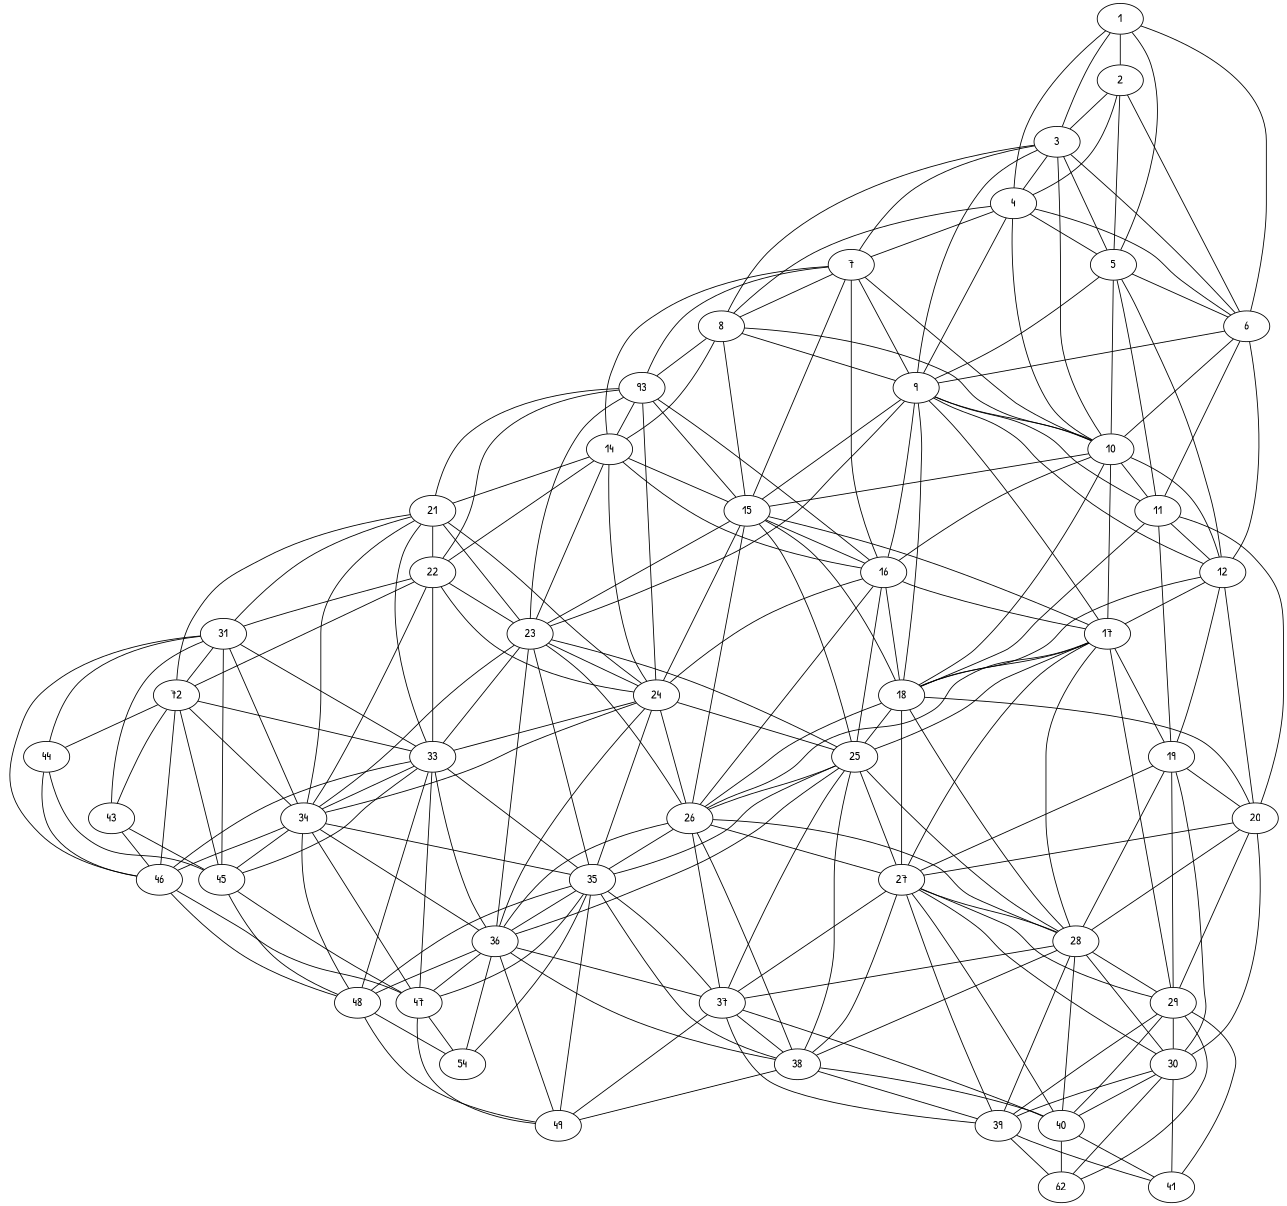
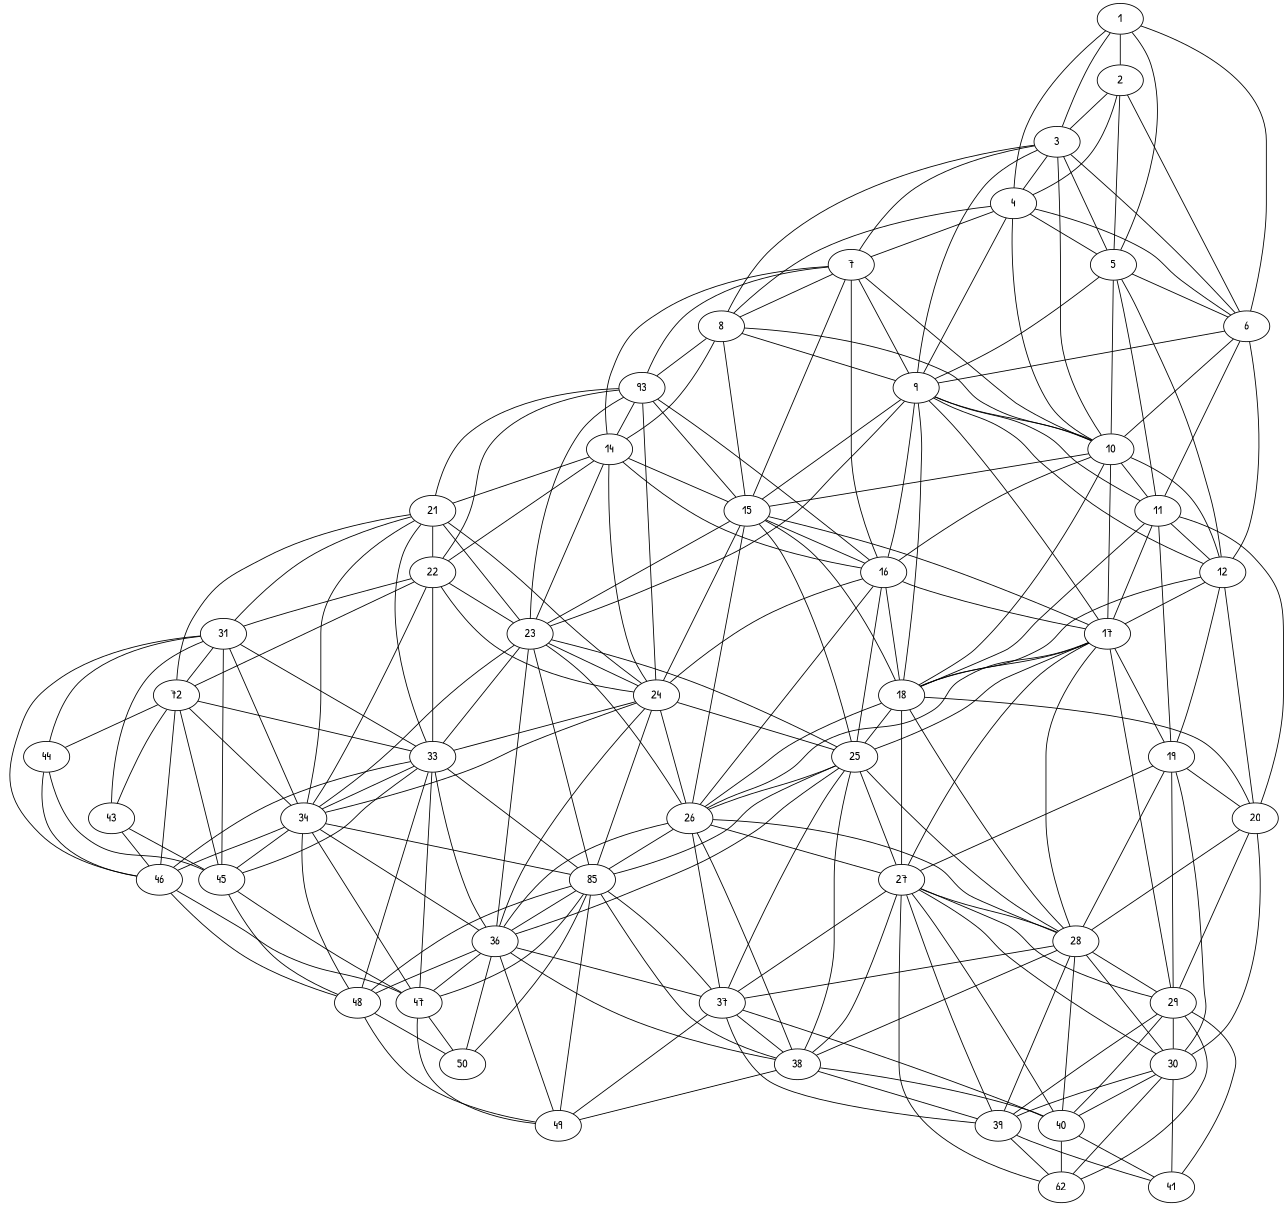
  graph {
    fontname="Patrick Hand"
    node [fontname="Patrick Hand"]
    edge [fontname="Patrick Hand"]
    1
    2
    3
    4
    5
    6
    7
    8
    9
    10
    11
    12
    n13 [label=93]
    14
    15
    16
    17
    18
    23
    19
    20
    21
    22
    24
    25
    26
    27
    28
    29
    30
    31
    n32 [label=72]
    33
    34
-   35
+   35 [label=85]
    36
    37
    38
    39
    40
    41
    n42 [label=62]
    43
    44
    45
    46
    47
    48
    49
-   50 [label=54]
+   50
    1 -- 2
    1 -- 3
    1 -- 4
    1 -- 5
    1 -- 6
    2 -- 3
    2 -- 4
    2 -- 5
    2 -- 6
    3 -- 4
    3 -- 5
    3 -- 6
    3 -- 7
    3 -- 8
    3 -- 9
    3 -- 10
    4 -- 5
    4 -- 6
    4 -- 7
    4 -- 8
    4 -- 9
    4 -- 10
    5 -- 6
    5 -- 9
    5 -- 10
    5 -- 11
    5 -- 12
    6 -- 9
    6 -- 10
    6 -- 11
    6 -- 12
    7 -- 8
    7 -- 9
    7 -- 10
    7 -- n13
    7 -- 14
    7 -- 15
    7 -- 16
    8 -- 9
    8 -- 10
    8 -- n13
    8 -- 14
    8 -- 15
    9 -- 10
    9 -- 11
    9 -- 12
    9 -- 15
    9 -- 16
    9 -- 17
    9 -- 18
    9 -- 23
    10 -- 11
    10 -- 12
    10 -- 15
    10 -- 16
    10 -- 17
    10 -- 18
    11 -- 12
+   11 -- 17
    11 -- 18
    11 -- 19
    11 -- 20
    12 -- 17
    12 -- 18
    12 -- 19
    12 -- 20
    n13 -- 14
    n13 -- 15
    n13 -- 16
    n13 -- 23
    n13 -- 21
    n13 -- 22
    n13 -- 24
    14 -- 15
    14 -- 16
    14 -- 23
    14 -- 21
    14 -- 22
    14 -- 24
    15 -- 16
    15 -- 17
    15 -- 18
    15 -- 23
    15 -- 24
    15 -- 25
    15 -- 26
    16 -- 17
    16 -- 18
    16 -- 24
    16 -- 25
    16 -- 26
    17 -- 18
    17 -- 19
    17 -- 25
    17 -- 26
    17 -- 27
    17 -- 28
    17 -- 29
    18 -- 20
    18 -- 25
    18 -- 26
    18 -- 27
    18 -- 28
    23 -- 24
    23 -- 25
    23 -- 26
    23 -- 33
    23 -- 34
    23 -- 35
    23 -- 36
    19 -- 20
    19 -- 27
    19 -- 28
    19 -- 29
    19 -- 30
-   20 -- 27
+   n42 -- 27
    20 -- 28
    20 -- 29
    20 -- 30
    21 -- 23
    21 -- 22
    21 -- 24
    21 -- 31
    21 -- n32
    21 -- 33
    21 -- 34
    22 -- 23
    22 -- 24
    22 -- 31
    22 -- n32
    22 -- 33
    22 -- 34
    24 -- 25
    24 -- 26
    24 -- 33
    24 -- 34
    24 -- 35
    24 -- 36
    25 -- 26
    25 -- 27
    25 -- 28
    25 -- 35
    25 -- 36
    25 -- 37
    25 -- 38
    26 -- 27
    26 -- 28
    26 -- 35
    26 -- 36
    26 -- 37
    26 -- 38
    27 -- 28
    27 -- 29
    27 -- 30
    27 -- 37
    27 -- 38
    27 -- 39
    27 -- 40
    28 -- 29
    28 -- 30
    28 -- 37
    28 -- 38
    28 -- 39
    28 -- 40
    29 -- 30
    29 -- 39
    29 -- 40
    29 -- 41
    29 -- n42
    30 -- 39
    30 -- 40
    30 -- 41
    30 -- n42
    31 -- n32
    31 -- 33
    31 -- 34
    31 -- 43
    31 -- 44
    31 -- 45
    31 -- 46
    n32 -- 33
    n32 -- 34
    n32 -- 43
    n32 -- 44
    n32 -- 45
    n32 -- 46
    33 -- 34
    33 -- 35
    33 -- 36
    33 -- 45
    33 -- 46
    33 -- 47
    33 -- 48
    34 -- 35
    34 -- 36
    34 -- 45
    34 -- 46
    34 -- 47
    34 -- 48
    35 -- 36
    35 -- 37
    35 -- 38
    35 -- 47
    35 -- 48
    35 -- 49
    35 -- 50
    36 -- 37
    36 -- 38
    36 -- 47
    36 -- 48
    36 -- 49
    36 -- 50
    37 -- 38
    37 -- 39
    37 -- 40
    37 -- 49
    38 -- 39
    38 -- 40
    38 -- 49
    39 -- 41
    39 -- n42
    40 -- 41
    40 -- n42
    43 -- 45
    43 -- 46
    44 -- 45
    44 -- 46
    45 -- 47
    45 -- 48
    46 -- 47
    46 -- 48
    47 -- 49
    47 -- 50
    48 -- 49
    48 -- 50
  }
